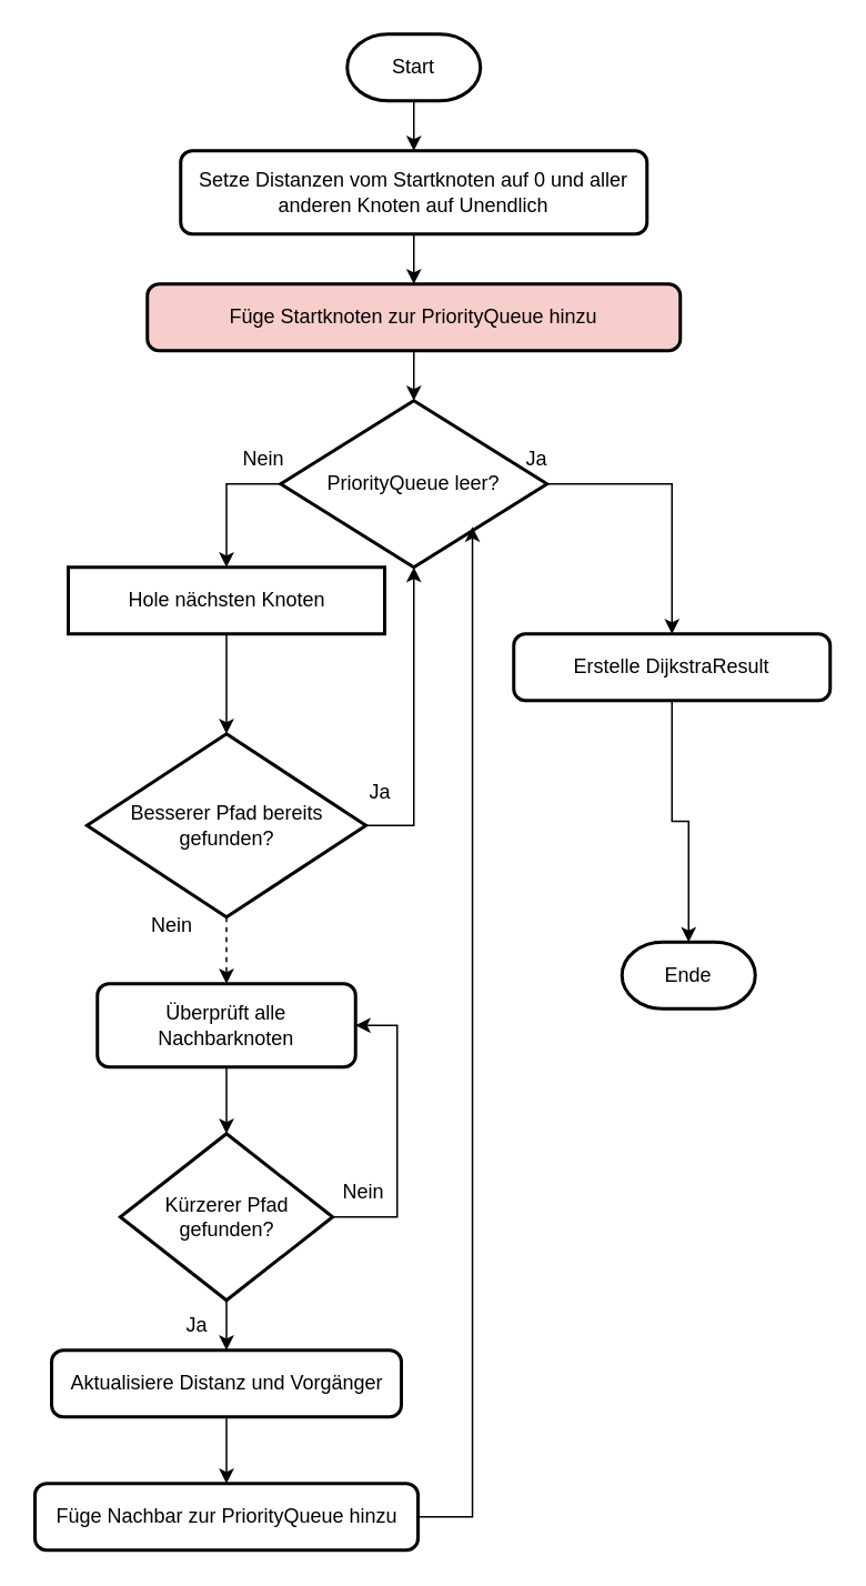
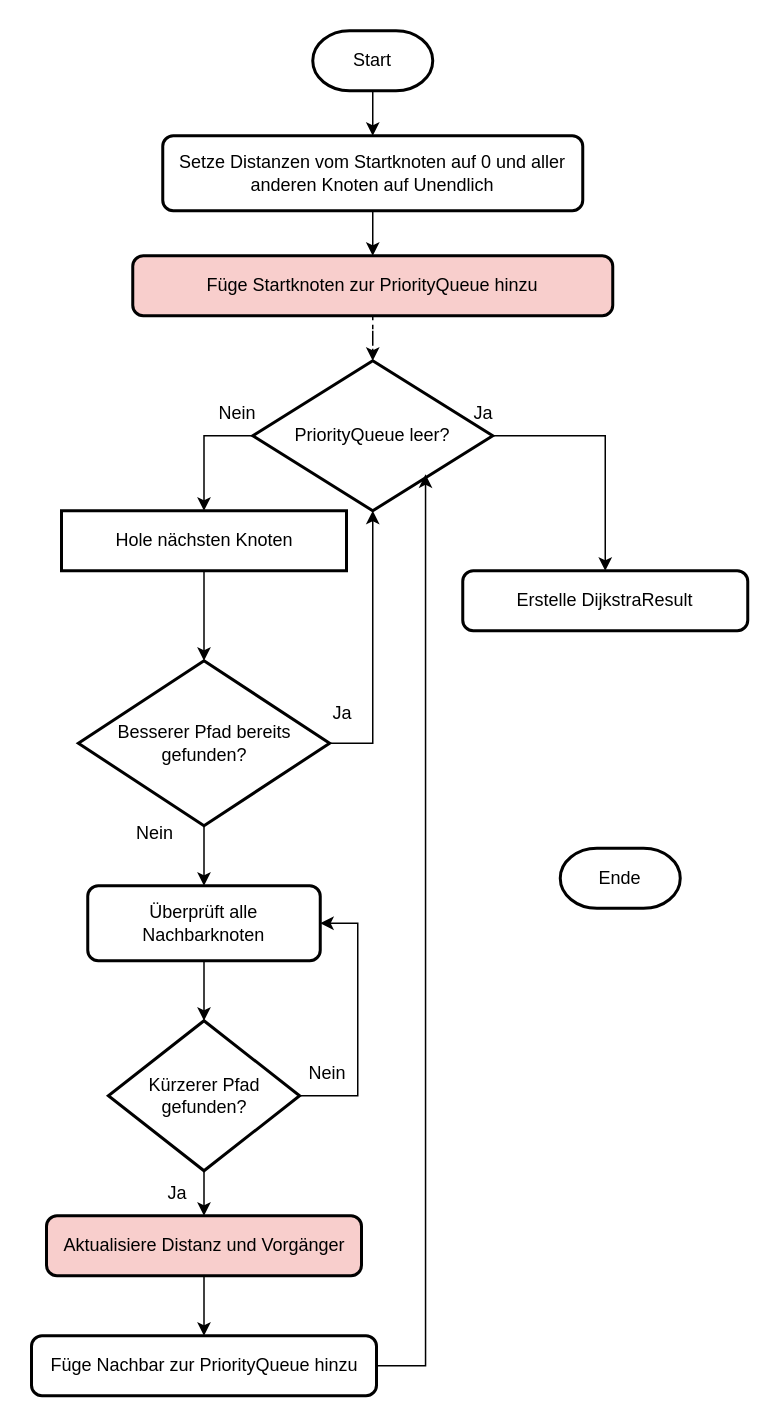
  <mxCell id="0" />
  <mxCell id="1" parent="0" />
  <mxCell id="2" style="edgeStyle=orthogonalEdgeStyle;rounded=0;orthogonalLoop=1;jettySize=auto;html=1;entryX=0.5;entryY=0;entryDx=0;entryDy=0;" edge="1" parent="1" source="3" target="5"><mxGeometry relative="1" as="geometry" /></mxCell>
  <mxCell id="3" value="Start" style="strokeWidth=2;html=1;shape=mxgraph.flowchart.terminator;whiteSpace=wrap;" vertex="1" parent="1"><mxGeometry x="208" y="20" width="80" height="40" as="geometry" /></mxCell>
  <mxCell id="4" style="edgeStyle=orthogonalEdgeStyle;rounded=0;orthogonalLoop=1;jettySize=auto;html=1;exitX=0.5;exitY=1;exitDx=0;exitDy=0;entryX=0.5;entryY=0;entryDx=0;entryDy=0;" edge="1" parent="1" source="5" target="7"><mxGeometry relative="1" as="geometry" /></mxCell>
  <mxCell id="5" value="Setze Distanzen vom Startknoten auf 0 und aller anderen Knoten auf Unendlich" style="rounded=1;whiteSpace=wrap;html=1;absoluteArcSize=1;arcSize=14;strokeWidth=2;" vertex="1" parent="1"><mxGeometry x="108" y="90" width="280" height="50" as="geometry" /></mxCell>
- <mxCell id="6" style="edgeStyle=orthogonalEdgeStyle;rounded=0;orthogonalLoop=1;jettySize=auto;html=1;exitX=0.5;exitY=1;exitDx=0;exitDy=0;" edge="1" parent="1" source="7" target="10"><mxGeometry relative="1" as="geometry" /></mxCell>
+ <mxCell id="6" style="edgeStyle=orthogonalEdgeStyle;rounded=0;orthogonalLoop=1;jettySize=auto;html=1;exitX=0.5;exitY=1;exitDx=0;exitDy=0;dashed=1;" edge="1" parent="1" source="7" target="10"><mxGeometry relative="1" as="geometry" /></mxCell>
  <mxCell id="7" value="Füge Startknoten zur PriorityQueue hinzu" style="rounded=1;whiteSpace=wrap;html=1;absoluteArcSize=1;arcSize=14;strokeWidth=2;fillColor=#f8cecc;" vertex="1" parent="1"><mxGeometry x="88" y="170" width="320" height="40" as="geometry" /></mxCell>
  <mxCell id="8" style="edgeStyle=orthogonalEdgeStyle;rounded=0;orthogonalLoop=1;jettySize=auto;html=1;exitX=0;exitY=0.5;exitDx=0;exitDy=0;exitPerimeter=0;" edge="1" parent="1" source="10" target="11"><mxGeometry relative="1" as="geometry" /></mxCell>
  <mxCell id="9" style="edgeStyle=orthogonalEdgeStyle;rounded=0;orthogonalLoop=1;jettySize=auto;html=1;exitX=1;exitY=0.5;exitDx=0;exitDy=0;exitPerimeter=0;entryX=0.5;entryY=0;entryDx=0;entryDy=0;" edge="1" parent="1" source="10" target="30"><mxGeometry relative="1" as="geometry" /></mxCell>
  <mxCell id="10" value="PriorityQueue leer?" style="strokeWidth=2;html=1;shape=mxgraph.flowchart.decision;whiteSpace=wrap;" vertex="1" parent="1"><mxGeometry x="168" y="240" width="160" height="100" as="geometry" /></mxCell>
  <mxCell id="11" value="Hole nächsten Knoten" style="whiteSpace=wrap;html=1;absoluteArcSize=1;arcSize=14;strokeWidth=2;rounded=0;" vertex="1" parent="1"><mxGeometry x="40.5" y="340" width="190" height="40" as="geometry" /></mxCell>
  <mxCell id="12" style="edgeStyle=orthogonalEdgeStyle;rounded=0;orthogonalLoop=1;jettySize=auto;html=1;exitX=0.5;exitY=1;exitDx=0;exitDy=0;" edge="1" parent="1" source="11" target="11"><mxGeometry relative="1" as="geometry" /></mxCell>
  <mxCell id="13" value="Nein" style="text;html=1;align=center;verticalAlign=middle;whiteSpace=wrap;rounded=0;" vertex="1" parent="1"><mxGeometry x="128" y="260" width="60" height="30" as="geometry" /></mxCell>
- <mxCell id="14" style="edgeStyle=orthogonalEdgeStyle;rounded=0;orthogonalLoop=1;jettySize=auto;html=1;exitX=0.5;exitY=1;exitDx=0;exitDy=0;exitPerimeter=0;entryX=0.5;entryY=0;entryDx=0;entryDy=0;dashed=1;" edge="1" parent="1" source="15" target="16"><mxGeometry relative="1" as="geometry" /></mxCell>
+ <mxCell id="14" style="edgeStyle=orthogonalEdgeStyle;rounded=0;orthogonalLoop=1;jettySize=auto;html=1;exitX=0.5;exitY=1;exitDx=0;exitDy=0;exitPerimeter=0;entryX=0.5;entryY=0;entryDx=0;entryDy=0;" edge="1" parent="1" source="15" target="16"><mxGeometry relative="1" as="geometry" /></mxCell>
  <mxCell id="15" value="Besserer Pfad bereits gefunden?" style="strokeWidth=2;html=1;shape=mxgraph.flowchart.decision;whiteSpace=wrap;" vertex="1" parent="1"><mxGeometry x="51.75" y="440" width="167.5" height="110" as="geometry" /></mxCell>
  <mxCell id="16" value="Überprüft alle Nachbarknoten" style="rounded=1;whiteSpace=wrap;html=1;absoluteArcSize=1;arcSize=14;strokeWidth=2;" vertex="1" parent="1"><mxGeometry x="58" y="590" width="155" height="50" as="geometry" /></mxCell>
  <mxCell id="17" style="edgeStyle=orthogonalEdgeStyle;rounded=0;orthogonalLoop=1;jettySize=auto;html=1;exitX=0.5;exitY=1;exitDx=0;exitDy=0;entryX=0.5;entryY=0;entryDx=0;entryDy=0;entryPerimeter=0;" edge="1" parent="1" source="11" target="15"><mxGeometry relative="1" as="geometry" /></mxCell>
  <mxCell id="18" style="edgeStyle=orthogonalEdgeStyle;rounded=0;orthogonalLoop=1;jettySize=auto;html=1;exitX=1;exitY=0.5;exitDx=0;exitDy=0;exitPerimeter=0;entryX=0.5;entryY=1;entryDx=0;entryDy=0;entryPerimeter=0;" edge="1" parent="1" source="15" target="10"><mxGeometry relative="1" as="geometry" /></mxCell>
  <mxCell id="19" value="Ja" style="text;html=1;align=center;verticalAlign=middle;whiteSpace=wrap;rounded=0;" vertex="1" parent="1"><mxGeometry x="198" y="460" width="60" height="30" as="geometry" /></mxCell>
  <mxCell id="20" value="Nein" style="text;html=1;align=center;verticalAlign=middle;whiteSpace=wrap;rounded=0;" vertex="1" parent="1"><mxGeometry x="73" y="540" width="60" height="30" as="geometry" /></mxCell>
  <mxCell id="21" style="edgeStyle=orthogonalEdgeStyle;rounded=0;orthogonalLoop=1;jettySize=auto;html=1;exitX=1;exitY=0.5;exitDx=0;exitDy=0;exitPerimeter=0;entryX=1;entryY=0.5;entryDx=0;entryDy=0;" edge="1" parent="1" source="23" target="16"><mxGeometry relative="1" as="geometry"><Array as="points"><mxPoint x="238" y="730" /><mxPoint x="238" y="615" /></Array></mxGeometry></mxCell>
  <mxCell id="22" style="edgeStyle=orthogonalEdgeStyle;rounded=0;orthogonalLoop=1;jettySize=auto;html=1;exitX=0.5;exitY=1;exitDx=0;exitDy=0;exitPerimeter=0;entryX=0.5;entryY=0;entryDx=0;entryDy=0;" edge="1" parent="1" source="23" target="27"><mxGeometry relative="1" as="geometry" /></mxCell>
  <mxCell id="23" value="Kürzerer Pfad gefunden?" style="strokeWidth=2;html=1;shape=mxgraph.flowchart.decision;whiteSpace=wrap;" vertex="1" parent="1"><mxGeometry x="71.75" y="680" width="127.5" height="100" as="geometry" /></mxCell>
  <mxCell id="24" style="edgeStyle=orthogonalEdgeStyle;rounded=0;orthogonalLoop=1;jettySize=auto;html=1;exitX=0.5;exitY=1;exitDx=0;exitDy=0;entryX=0.5;entryY=0;entryDx=0;entryDy=0;entryPerimeter=0;" edge="1" parent="1" source="16" target="23"><mxGeometry relative="1" as="geometry" /></mxCell>
  <mxCell id="25" value="Nein" style="text;html=1;align=center;verticalAlign=middle;whiteSpace=wrap;rounded=0;" vertex="1" parent="1"><mxGeometry x="188" y="700" width="60" height="30" as="geometry" /></mxCell>
  <mxCell id="26" style="edgeStyle=orthogonalEdgeStyle;rounded=0;orthogonalLoop=1;jettySize=auto;html=1;exitX=0.5;exitY=1;exitDx=0;exitDy=0;entryX=0.5;entryY=0;entryDx=0;entryDy=0;" edge="1" parent="1" source="27" target="29"><mxGeometry relative="1" as="geometry" /></mxCell>
- <mxCell id="27" value="Aktualisiere Distanz und Vorgänger" style="rounded=1;whiteSpace=wrap;html=1;absoluteArcSize=1;arcSize=14;strokeWidth=2;" vertex="1" parent="1"><mxGeometry x="30.5" y="810" width="210" height="40" as="geometry" /></mxCell>
+ <mxCell id="27" value="Aktualisiere Distanz und Vorgänger" style="rounded=1;whiteSpace=wrap;html=1;absoluteArcSize=1;arcSize=14;strokeWidth=2;fillColor=#f8cecc;" vertex="1" parent="1"><mxGeometry x="30.5" y="810" width="210" height="40" as="geometry" /></mxCell>
  <mxCell id="28" value="Ja" style="text;html=1;align=center;verticalAlign=middle;whiteSpace=wrap;rounded=0;" vertex="1" parent="1"><mxGeometry x="88" y="780" width="60" height="30" as="geometry" /></mxCell>
  <mxCell id="29" value="Füge Nachbar zur PriorityQueue hinzu" style="rounded=1;whiteSpace=wrap;html=1;absoluteArcSize=1;arcSize=14;strokeWidth=2;" vertex="1" parent="1"><mxGeometry x="20.5" y="890" width="230" height="40" as="geometry" /></mxCell>
  <mxCell id="30" value="Erstelle DijkstraResult" style="rounded=1;whiteSpace=wrap;html=1;absoluteArcSize=1;arcSize=14;strokeWidth=2;" vertex="1" parent="1"><mxGeometry x="308" y="380" width="190" height="40" as="geometry" /></mxCell>
  <mxCell id="31" value="Ja" style="text;html=1;align=center;verticalAlign=middle;whiteSpace=wrap;rounded=0;" vertex="1" parent="1"><mxGeometry x="292" y="260" width="60" height="30" as="geometry" /></mxCell>
  <mxCell id="32" style="edgeStyle=orthogonalEdgeStyle;rounded=0;orthogonalLoop=1;jettySize=auto;html=1;exitX=1;exitY=0.5;exitDx=0;exitDy=0;entryX=0.72;entryY=0.757;entryDx=0;entryDy=0;entryPerimeter=0;" edge="1" parent="1" source="29" target="10"><mxGeometry relative="1" as="geometry" /></mxCell>
  <mxCell id="33" value="Ende" style="strokeWidth=2;html=1;shape=mxgraph.flowchart.terminator;whiteSpace=wrap;" vertex="1" parent="1"><mxGeometry x="373" y="565" width="80" height="40" as="geometry" /></mxCell>
- <mxCell id="34" style="edgeStyle=orthogonalEdgeStyle;rounded=0;orthogonalLoop=1;jettySize=auto;html=1;entryX=0.5;entryY=0;entryDx=0;entryDy=0;entryPerimeter=0;" edge="1" parent="1" source="30" target="33"><mxGeometry relative="1" as="geometry" /></mxCell>
